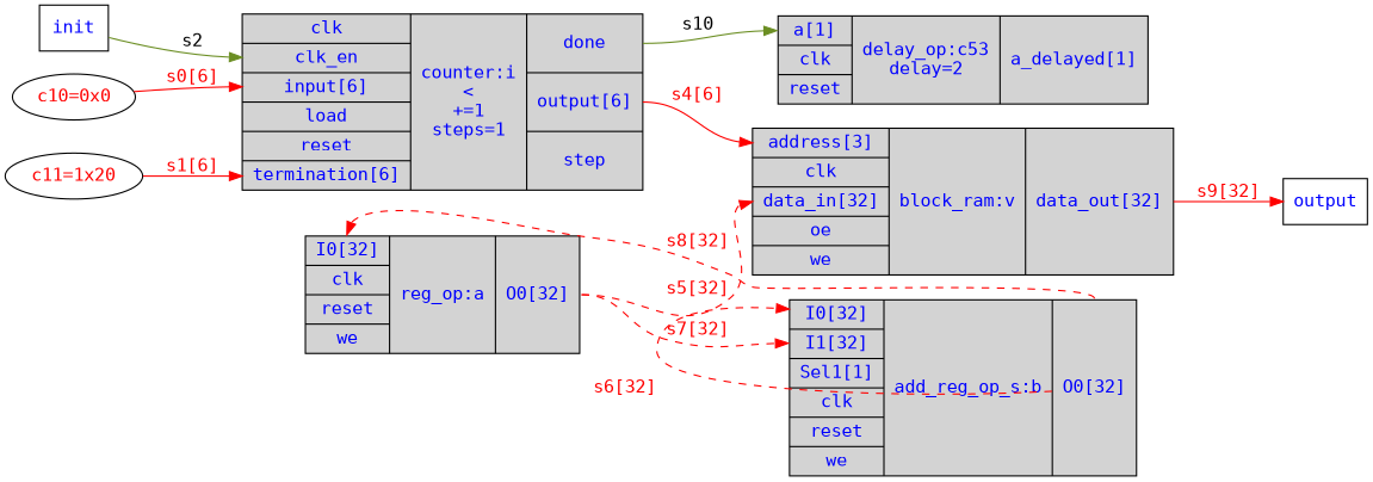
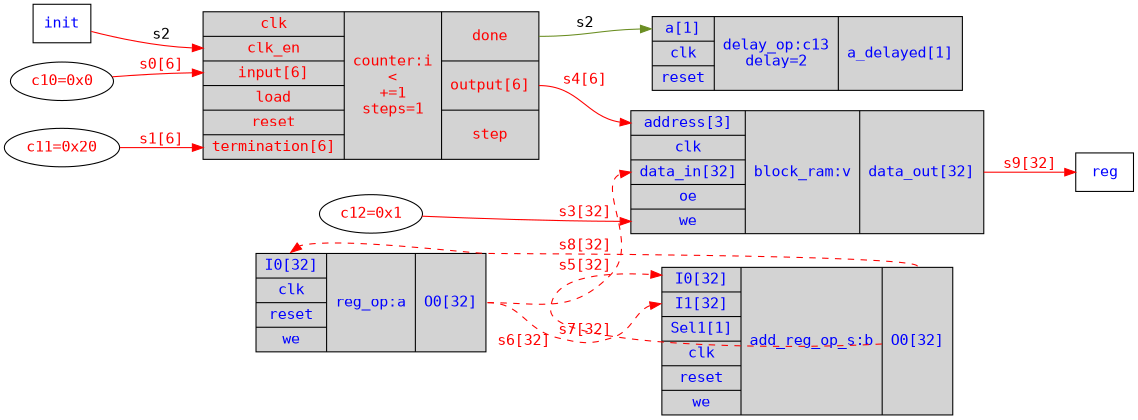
  digraph {
    fontname="DejaVu Sans Mono"
    rankdir=LR
    node [fontcolor=blue fontname="DejaVu Sans Mono" shape=record]
    edge [color=red fontcolor=red fontname="DejaVu Sans Mono" headport=I0]
-   n1 [fillcolor=lightgray label="{{<a>a[1]|<clk>clk|<reset>reset}|delay_op:c53\ndelay=2|{<a_delayed>a_delayed[1]}}" style=filled]
+   n1 [fillcolor=lightgray label="{{<a>a[1]|<clk>clk|<reset>reset}|delay_op:c13\ndelay=2|{<a_delayed>a_delayed[1]}}" style=filled]
    n2 [fontcolor=red label="c10=0x0" shape=""]
-   n3 [fillcolor=lightgray label="{{<clk>clk|<clk_en>clk_en|<input>input[6]|<load>load|<reset>reset|<termination>termination[6]}|counter:i\n\<\n+=1\nsteps=1|{<done>done|<output>output[6]|<step>step}}" style=filled]
+   n3 [fillcolor=lightgray fontcolor=red label="{{<clk>clk|<clk_en>clk_en|<input>input[6]|<load>load|<reset>reset|<termination>termination[6]}|counter:i\n\<\n+=1\nsteps=1|{<done>done|<output>output[6]|<step>step}}" style=filled]
    n4 [fillcolor=lightgray label="{{<address>address[3]|<clk>clk|<data_in>data_in[32]|<oe>oe|<we>we}|block_ram:v|{<data_out>data_out[32]}}" style=filled]
-   n6 [label=output shape=msquare]
-   n7 [fontcolor=red label="c11=1x20" shape=""]
+   n5 [fontcolor=red label="c12=0x1" shape=""]
+   n6 [label=reg shape=msquare]
+   n7 [fontcolor=red label="c11=0x20" shape=""]
    n8 [fillcolor=lightgray label="{{<I0>I0[32]|<I1>I1[32]|<Sel1>Sel1[1]|<clk>clk|<reset>reset|<we>we}|add_reg_op_s:b|{<O0>O0[32]}}" style=filled]
    n9 [fillcolor=lightgray label="{{<I0>I0[32]|<clk>clk|<reset>reset|<we>we}|reg_op:a|{<O0>O0[32]}}" style=filled]
    n10 [label=init shape=msquare]
    n2 -> n3 [headport=input label="s0[6]"]
-   n3 -> n1 [color=olivedrab headport=a label=s10 tailport=done fontcolor=""]
+   n3 -> n1 [color=olivedrab headport=a label=s2 tailport=done fontcolor=""]
    n3 -> n4 [headport=address label="s4[6]" tailport=output]
    n4 -> n6 [label="s9[32]" tailport=data_out headport=""]
+   n5 -> n4 [headport=we label="s3[32]"]
    n7 -> n3 [headport=termination label="s1[6]"]
    n8 -> n8 [label="s6[32]" style=dashed tailport=O0]
    n8 -> n9 [label="s8[32]" style=dashed tailport=O0]
    n9 -> n4 [headport=data_in label="s5[32]" style=dashed tailport=O0]
    n9 -> n8 [headport=I1 label="s7[32]" style=dashed tailport=O0]
-   n10 -> n3 [color=olivedrab headport=clk_en label=s2 fontcolor=""]
+   n10 -> n3 [headport=clk_en label=s2 fontcolor=""]
  }
